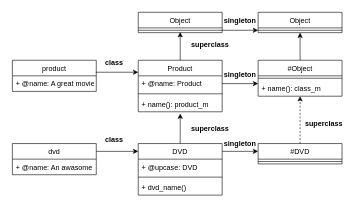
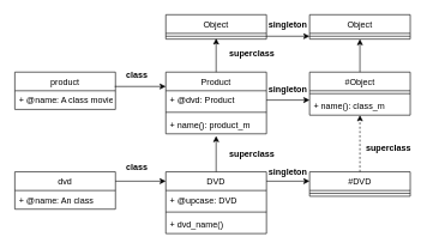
  <mxCell id="0" />
  <mxCell id="1" parent="0" />
  <mxCell id="2" style="edgeStyle=none;html=1;exitX=0.5;exitY=0;exitDx=0;exitDy=0;entryX=0.5;entryY=1.115;entryDx=0;entryDy=0;entryPerimeter=0;" parent="1" source="3" target="14" edge="1"><mxGeometry relative="1" as="geometry" /></mxCell>
  <mxCell id="3" value="DVD" style="swimlane;fontStyle=0;childLayout=stackLayout;horizontal=1;startSize=26;fillColor=none;horizontalStack=0;resizeParent=1;resizeParentMax=0;resizeLast=0;collapsible=1;marginBottom=0;" parent="1" vertex="1"><mxGeometry x="230" y="239" width="140" height="86" as="geometry" /></mxCell>
  <mxCell id="4" value="+ @upcase: DVD" style="text;strokeColor=none;fillColor=none;align=left;verticalAlign=top;spacingLeft=4;spacingRight=4;overflow=hidden;rotatable=0;points=[[0,0.5],[1,0.5]];portConstraint=eastwest;" parent="3" vertex="1"><mxGeometry y="26" width="140" height="26" as="geometry" /></mxCell>
  <mxCell id="5" value="" style="line;strokeWidth=1;fillColor=none;align=left;verticalAlign=middle;spacingTop=-1;spacingLeft=3;spacingRight=3;rotatable=0;labelPosition=right;points=[];portConstraint=eastwest;" parent="3" vertex="1"><mxGeometry y="52" width="140" height="8" as="geometry" /></mxCell>
  <mxCell id="6" value="+ dvd_name()" style="text;strokeColor=none;fillColor=none;align=left;verticalAlign=top;spacingLeft=4;spacingRight=4;overflow=hidden;rotatable=0;points=[[0,0.5],[1,0.5]];portConstraint=eastwest;" parent="3" vertex="1"><mxGeometry y="60" width="140" height="26" as="geometry" /></mxCell>
  <mxCell id="7" style="edgeStyle=none;html=1;exitX=1;exitY=0.25;exitDx=0;exitDy=0;" parent="1" source="8" edge="1"><mxGeometry relative="1" as="geometry"><mxPoint x="230" y="252" as="targetPoint" /></mxGeometry></mxCell>
  <mxCell id="8" value="dvd" style="swimlane;fontStyle=0;childLayout=stackLayout;horizontal=1;startSize=26;fillColor=none;horizontalStack=0;resizeParent=1;resizeParentMax=0;resizeLast=0;collapsible=1;marginBottom=0;" parent="1" vertex="1"><mxGeometry x="20" y="239" width="140" height="52" as="geometry" /></mxCell>
- <mxCell id="9" value="+ @name: An awasome" style="text;strokeColor=none;fillColor=none;align=left;verticalAlign=top;spacingLeft=4;spacingRight=4;overflow=hidden;rotatable=0;points=[[0,0.5],[1,0.5]];portConstraint=eastwest;" parent="8" vertex="1"><mxGeometry y="26" width="140" height="26" as="geometry" /></mxCell>
+ <mxCell id="9" value="+ @name: An class" style="text;strokeColor=none;fillColor=none;align=left;verticalAlign=top;spacingLeft=4;spacingRight=4;overflow=hidden;rotatable=0;points=[[0,0.5],[1,0.5]];portConstraint=eastwest;" parent="8" vertex="1"><mxGeometry y="26" width="140" height="26" as="geometry" /></mxCell>
  <mxCell id="10" style="edgeStyle=none;html=1;exitX=0.5;exitY=0;exitDx=0;exitDy=0;entryX=0.5;entryY=1.038;entryDx=0;entryDy=0;entryPerimeter=0;" parent="1" source="11" edge="1"><mxGeometry relative="1" as="geometry"><mxPoint x="300" y="52.988" as="targetPoint" /></mxGeometry></mxCell>
  <mxCell id="11" value="Product" style="swimlane;fontStyle=0;childLayout=stackLayout;horizontal=1;startSize=26;fillColor=none;horizontalStack=0;resizeParent=1;resizeParentMax=0;resizeLast=0;collapsible=1;marginBottom=0;" parent="1" vertex="1"><mxGeometry x="230" y="100" width="140" height="86" as="geometry" /></mxCell>
- <mxCell id="12" value="+ @name: Product" style="text;strokeColor=none;fillColor=none;align=left;verticalAlign=top;spacingLeft=4;spacingRight=4;overflow=hidden;rotatable=0;points=[[0,0.5],[1,0.5]];portConstraint=eastwest;" parent="11" vertex="1"><mxGeometry y="26" width="140" height="26" as="geometry" /></mxCell>
+ <mxCell id="12" value="+ @dvd: Product" style="text;strokeColor=none;fillColor=none;align=left;verticalAlign=top;spacingLeft=4;spacingRight=4;overflow=hidden;rotatable=0;points=[[0,0.5],[1,0.5]];portConstraint=eastwest;" parent="11" vertex="1"><mxGeometry y="26" width="140" height="26" as="geometry" /></mxCell>
  <mxCell id="13" value="" style="line;strokeWidth=1;fillColor=none;align=left;verticalAlign=middle;spacingTop=-1;spacingLeft=3;spacingRight=3;rotatable=0;labelPosition=right;points=[];portConstraint=eastwest;" parent="11" vertex="1"><mxGeometry y="52" width="140" height="8" as="geometry" /></mxCell>
  <mxCell id="14" value="+ name(): product_m" style="text;strokeColor=none;fillColor=none;align=left;verticalAlign=top;spacingLeft=4;spacingRight=4;overflow=hidden;rotatable=0;points=[[0,0.5],[1,0.5]];portConstraint=eastwest;" parent="11" vertex="1"><mxGeometry y="60" width="140" height="26" as="geometry" /></mxCell>
  <mxCell id="15" value="superclass" style="text;align=center;fontStyle=1;verticalAlign=middle;spacingLeft=3;spacingRight=3;strokeColor=none;rotatable=0;points=[[0,0.5],[1,0.5]];portConstraint=eastwest;" parent="1" vertex="1"><mxGeometry x="310" y="200" width="80" height="26" as="geometry" /></mxCell>
  <mxCell id="16" value="Object" style="swimlane;fontStyle=0;childLayout=stackLayout;horizontal=1;startSize=26;fillColor=none;horizontalStack=0;resizeParent=1;resizeParentMax=0;resizeLast=0;collapsible=1;marginBottom=0;" parent="1" vertex="1"><mxGeometry x="230" y="20" width="140" height="34" as="geometry" /></mxCell>
  <mxCell id="17" value="" style="line;strokeWidth=1;fillColor=none;align=left;verticalAlign=middle;spacingTop=-1;spacingLeft=3;spacingRight=3;rotatable=0;labelPosition=right;points=[];portConstraint=eastwest;" parent="16" vertex="1"><mxGeometry y="26" width="140" height="8" as="geometry" /></mxCell>
  <mxCell id="18" value="class" style="text;align=center;fontStyle=1;verticalAlign=middle;spacingLeft=3;spacingRight=3;strokeColor=none;rotatable=0;points=[[0,0.5],[1,0.5]];portConstraint=eastwest;" parent="1" vertex="1"><mxGeometry x="150" y="219" width="80" height="26" as="geometry" /></mxCell>
  <mxCell id="19" value="superclass" style="text;align=center;fontStyle=1;verticalAlign=middle;spacingLeft=3;spacingRight=3;strokeColor=none;rotatable=0;points=[[0,0.5],[1,0.5]];portConstraint=eastwest;" parent="1" vertex="1"><mxGeometry x="310" y="60" width="80" height="26" as="geometry" /></mxCell>
  <mxCell id="20" value="" style="edgeStyle=none;html=1;" edge="1" parent="1" source="21" target="37"><mxGeometry relative="1" as="geometry" /></mxCell>
  <mxCell id="21" value="#Object" style="swimlane;fontStyle=0;childLayout=stackLayout;horizontal=1;startSize=26;fillColor=none;horizontalStack=0;resizeParent=1;resizeParentMax=0;resizeLast=0;collapsible=1;marginBottom=0;" parent="1" vertex="1"><mxGeometry x="430" y="100" width="140" height="60" as="geometry" /></mxCell>
  <mxCell id="22" value="" style="line;strokeWidth=1;fillColor=none;align=left;verticalAlign=middle;spacingTop=-1;spacingLeft=3;spacingRight=3;rotatable=0;labelPosition=right;points=[];portConstraint=eastwest;" parent="21" vertex="1"><mxGeometry y="26" width="140" height="8" as="geometry" /></mxCell>
  <mxCell id="23" value="+ name(): class_m" style="text;strokeColor=none;fillColor=none;align=left;verticalAlign=top;spacingLeft=4;spacingRight=4;overflow=hidden;rotatable=0;points=[[0,0.5],[1,0.5]];portConstraint=eastwest;" parent="21" vertex="1"><mxGeometry y="34" width="140" height="26" as="geometry" /></mxCell>
  <mxCell id="24" value="" style="edgeStyle=none;html=1;dashed=1;" parent="1" source="25" target="23" edge="1"><mxGeometry relative="1" as="geometry" /></mxCell>
  <mxCell id="25" value="#DVD" style="swimlane;fontStyle=0;childLayout=stackLayout;horizontal=1;startSize=26;fillColor=none;horizontalStack=0;resizeParent=1;resizeParentMax=0;resizeLast=0;collapsible=1;marginBottom=0;" parent="1" vertex="1"><mxGeometry x="430" y="239" width="140" height="34" as="geometry" /></mxCell>
  <mxCell id="26" value="" style="line;strokeWidth=1;fillColor=none;align=left;verticalAlign=middle;spacingTop=-1;spacingLeft=3;spacingRight=3;rotatable=0;labelPosition=right;points=[];portConstraint=eastwest;" parent="25" vertex="1"><mxGeometry y="26" width="140" height="8" as="geometry" /></mxCell>
  <mxCell id="27" value="" style="edgeStyle=none;html=1;" parent="1" source="12" edge="1"><mxGeometry relative="1" as="geometry"><mxPoint x="430" y="139" as="targetPoint" /></mxGeometry></mxCell>
  <mxCell id="28" value="" style="edgeStyle=none;html=1;" parent="1" edge="1"><mxGeometry relative="1" as="geometry"><mxPoint x="430" y="252" as="targetPoint" /><mxPoint x="370" y="252" as="sourcePoint" /></mxGeometry></mxCell>
  <mxCell id="29" value="superclass" style="text;align=center;fontStyle=1;verticalAlign=middle;spacingLeft=3;spacingRight=3;strokeColor=none;rotatable=0;points=[[0,0.5],[1,0.5]];portConstraint=eastwest;" parent="1" vertex="1"><mxGeometry x="500" y="193" width="80" height="26" as="geometry" /></mxCell>
  <mxCell id="30" value="singleton" style="text;align=center;fontStyle=1;verticalAlign=middle;spacingLeft=3;spacingRight=3;strokeColor=none;rotatable=0;points=[[0,0.5],[1,0.5]];portConstraint=eastwest;" parent="1" vertex="1"><mxGeometry x="360" y="226" width="80" height="26" as="geometry" /></mxCell>
  <mxCell id="31" value="singleton" style="text;align=center;fontStyle=1;verticalAlign=middle;spacingLeft=3;spacingRight=3;strokeColor=none;rotatable=0;points=[[0,0.5],[1,0.5]];portConstraint=eastwest;" parent="1" vertex="1"><mxGeometry x="360" y="110" width="80" height="26" as="geometry" /></mxCell>
  <mxCell id="32" value="" style="edgeStyle=none;html=1;exitX=0.993;exitY=0.385;exitDx=0;exitDy=0;exitPerimeter=0;" parent="1" source="33" edge="1"><mxGeometry relative="1" as="geometry"><mxPoint x="160" y="120" as="sourcePoint" /><mxPoint x="230" y="120" as="targetPoint" /></mxGeometry></mxCell>
  <mxCell id="33" value="product" style="swimlane;fontStyle=0;childLayout=stackLayout;horizontal=1;startSize=26;fillColor=none;horizontalStack=0;resizeParent=1;resizeParentMax=0;resizeLast=0;collapsible=1;marginBottom=0;" parent="1" vertex="1"><mxGeometry x="20" y="100" width="140" height="52" as="geometry" /></mxCell>
- <mxCell id="34" value="+ @name: A great movie" style="text;strokeColor=none;fillColor=none;align=left;verticalAlign=top;spacingLeft=4;spacingRight=4;overflow=hidden;rotatable=0;points=[[0,0.5],[1,0.5]];portConstraint=eastwest;" parent="33" vertex="1"><mxGeometry y="26" width="140" height="26" as="geometry" /></mxCell>
+ <mxCell id="34" value="+ @name: A class movie" style="text;strokeColor=none;fillColor=none;align=left;verticalAlign=top;spacingLeft=4;spacingRight=4;overflow=hidden;rotatable=0;points=[[0,0.5],[1,0.5]];portConstraint=eastwest;" parent="33" vertex="1"><mxGeometry y="26" width="140" height="26" as="geometry" /></mxCell>
  <mxCell id="35" value="class" style="text;align=center;fontStyle=1;verticalAlign=middle;spacingLeft=3;spacingRight=3;strokeColor=none;rotatable=0;points=[[0,0.5],[1,0.5]];portConstraint=eastwest;" parent="1" vertex="1"><mxGeometry x="150" y="90" width="80" height="26" as="geometry" /></mxCell>
  <mxCell id="36" value="Object" style="swimlane;fontStyle=0;childLayout=stackLayout;horizontal=1;startSize=26;fillColor=none;horizontalStack=0;resizeParent=1;resizeParentMax=0;resizeLast=0;collapsible=1;marginBottom=0;" vertex="1" parent="1"><mxGeometry x="430" y="20" width="140" height="34" as="geometry" /></mxCell>
  <mxCell id="37" value="" style="line;strokeWidth=1;fillColor=none;align=left;verticalAlign=middle;spacingTop=-1;spacingLeft=3;spacingRight=3;rotatable=0;labelPosition=right;points=[];portConstraint=eastwest;" vertex="1" parent="36"><mxGeometry y="26" width="140" height="8" as="geometry" /></mxCell>
  <mxCell id="38" value="" style="edgeStyle=none;html=1;" edge="1" parent="1" source="17" target="37"><mxGeometry relative="1" as="geometry" /></mxCell>
  <mxCell id="39" value="singleton" style="text;align=center;fontStyle=1;verticalAlign=middle;spacingLeft=3;spacingRight=3;strokeColor=none;rotatable=0;points=[[0,0.5],[1,0.5]];portConstraint=eastwest;" vertex="1" parent="1"><mxGeometry x="360" y="20" width="80" height="26" as="geometry" /></mxCell>
